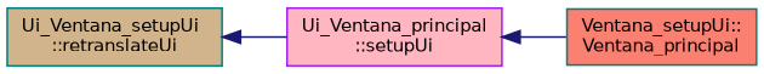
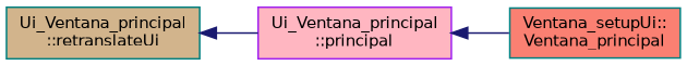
  digraph {
    rankdir=LR
    node [color=teal fontname=Helvetica fontsize=10 shape=record style=filled]
    edge [color=midnightblue dir=back fontname=Helvetica fontsize=10 labelfontname=Helvetica labelfontsize=10 style=solid]
-   n1 [fillcolor=tan fontcolor=black height=0.2 label="Ui_Ventana_setupUi\l::retranslateUi" width=0.4]
-   n2 [color=purple fillcolor=lightpink height=0.2 label="Ui_Ventana_principal\l::setupUi" width=0.4]
+   n1 [fillcolor=tan fontcolor=black height=0.2 label="Ui_Ventana_principal\l::retranslateUi" width=0.4]
+   n2 [color=purple fillcolor=lightpink height=0.2 label="Ui_Ventana_principal\l::principal" width=0.4]
    n3 [fillcolor=salmon height=0.2 label="Ventana_setupUi::\lVentana_principal" width=0.4]
    n1 -> n2
    n2 -> n3
  }
